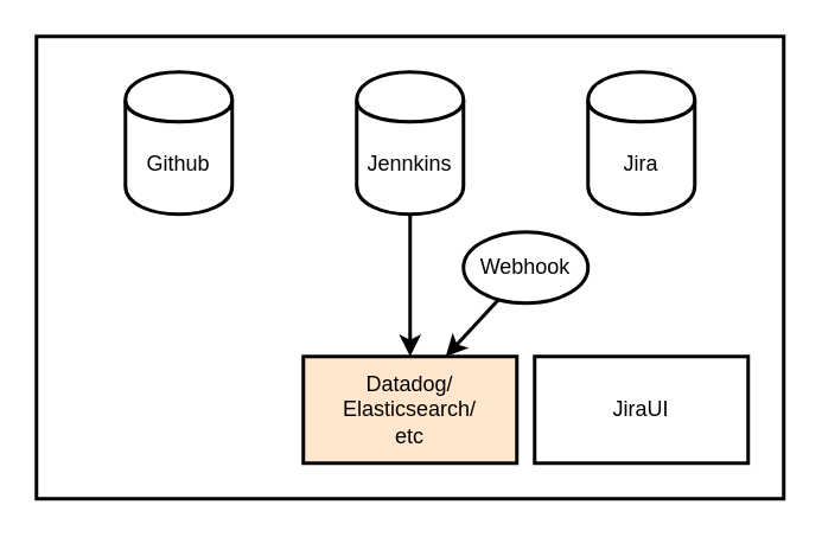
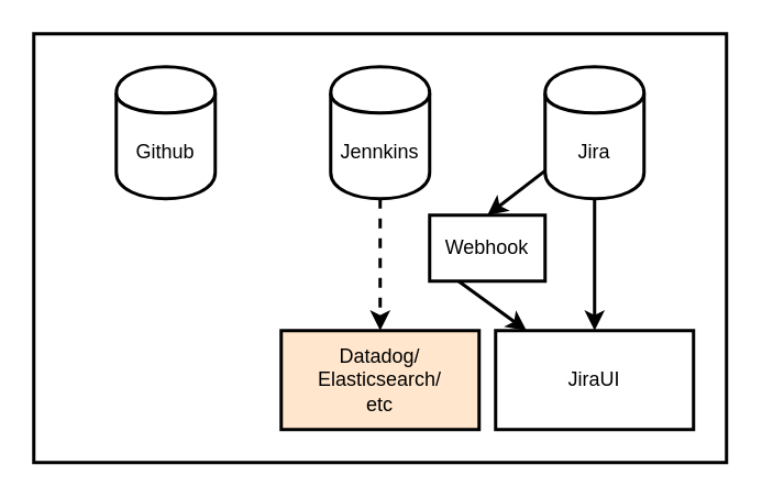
  <mxCell id="0" />
  <mxCell id="1" parent="0" />
  <mxCell id="2" value="" style="rounded=0;whiteSpace=wrap;html=1;strokeWidth=2;" vertex="1" parent="1"><mxGeometry y="20" width="420" height="260" as="geometry" x="20" /></mxCell>
  <mxCell id="3" value="Github" style="shape=cylinder;whiteSpace=wrap;html=1;boundedLbl=1;backgroundOutline=1;strokeWidth=2;" vertex="1" parent="1"><mxGeometry x="70" y="40" width="60" height="80" as="geometry" /></mxCell>
- <mxCell id="4" value="" style="edgeStyle=orthogonalEdgeStyle;rounded=0;orthogonalLoop=1;jettySize=auto;html=1;strokeWidth=2;" edge="1" parent="1" source="5" target="8"><mxGeometry relative="1" as="geometry" /></mxCell>
+ <mxCell id="4" value="" style="edgeStyle=orthogonalEdgeStyle;rounded=0;orthogonalLoop=1;jettySize=auto;html=1;strokeWidth=2;dashed=1;" edge="1" parent="1" source="5" target="8"><mxGeometry relative="1" as="geometry" /></mxCell>
  <mxCell id="5" value="Jennkins" style="shape=cylinder;whiteSpace=wrap;html=1;boundedLbl=1;backgroundOutline=1;strokeWidth=2;" vertex="1" parent="1"><mxGeometry x="200" y="40" width="60" height="80" as="geometry" /></mxCell>
+ <mxCell id="6" value="" style="edgeStyle=orthogonalEdgeStyle;rounded=0;orthogonalLoop=1;jettySize=auto;html=1;strokeWidth=2;" edge="1" parent="1" source="7" target="9"><mxGeometry relative="1" as="geometry" /></mxCell>
  <mxCell id="7" value="Jira" style="shape=cylinder;whiteSpace=wrap;html=1;boundedLbl=1;backgroundOutline=1;strokeWidth=2;" vertex="1" parent="1"><mxGeometry x="330" y="40" width="60" height="80" as="geometry" /></mxCell>
  <mxCell id="8" value="Datadog/&lt;br&gt;Elasticsearch/&lt;br&gt;etc&lt;br&gt;" style="rounded=0;whiteSpace=wrap;html=1;strokeWidth=2;fillColor=#ffe6cc;" vertex="1" parent="1"><mxGeometry x="170" y="200" width="120" height="60" as="geometry" /></mxCell>
  <mxCell id="9" value="JiraUI" style="rounded=0;whiteSpace=wrap;html=1;strokeWidth=2;" vertex="1" parent="1"><mxGeometry x="300" y="200" width="120" height="60" as="geometry" /></mxCell>
- <mxCell id="10" value="Webhook" style="ellipse;whiteSpace=wrap;html=1;strokeWidth=2;" vertex="1" parent="1"><mxGeometry x="260" y="130" width="70" height="40" as="geometry" /></mxCell>
- <mxCell id="12" value="" style="endArrow=classic;html=1;strokeWidth=2;exitX=0.25;exitY=1;exitDx=0;exitDy=0;entryX=0.667;entryY=0;entryDx=0;entryDy=0;entryPerimeter=0;" edge="1" parent="1" source="10" target="8"><mxGeometry width="50" height="50" relative="1" as="geometry"><mxPoint y="640" as="sourcePoint" x="20" /><mxPoint x="70" y="590" as="targetPoint" /></mxGeometry></mxCell>
+ <mxCell id="10" value="Webhook" style="rounded=0;whiteSpace=wrap;html=1;strokeWidth=2;" vertex="1" parent="1"><mxGeometry x="260" y="130" width="70" height="40" as="geometry" /></mxCell>
+ <mxCell id="11" value="" style="endArrow=classic;html=1;strokeWidth=2;entryX=0.5;entryY=0;entryDx=0;entryDy=0;" edge="1" parent="1" source="7" target="10"><mxGeometry width="50" height="50" relative="1" as="geometry"><mxPoint y="640" as="sourcePoint" x="20" /><mxPoint x="70" y="590" as="targetPoint" /></mxGeometry></mxCell>
+ <mxCell id="12" value="" style="endArrow=classic;html=1;strokeWidth=2;exitX=0.25;exitY=1;exitDx=0;exitDy=0;" edge="1" parent="1" source="10" target="9"><mxGeometry width="50" height="50" relative="1" as="geometry"><mxPoint y="640" as="sourcePoint" x="20" /><mxPoint x="70" y="590" as="targetPoint" /></mxGeometry></mxCell>
